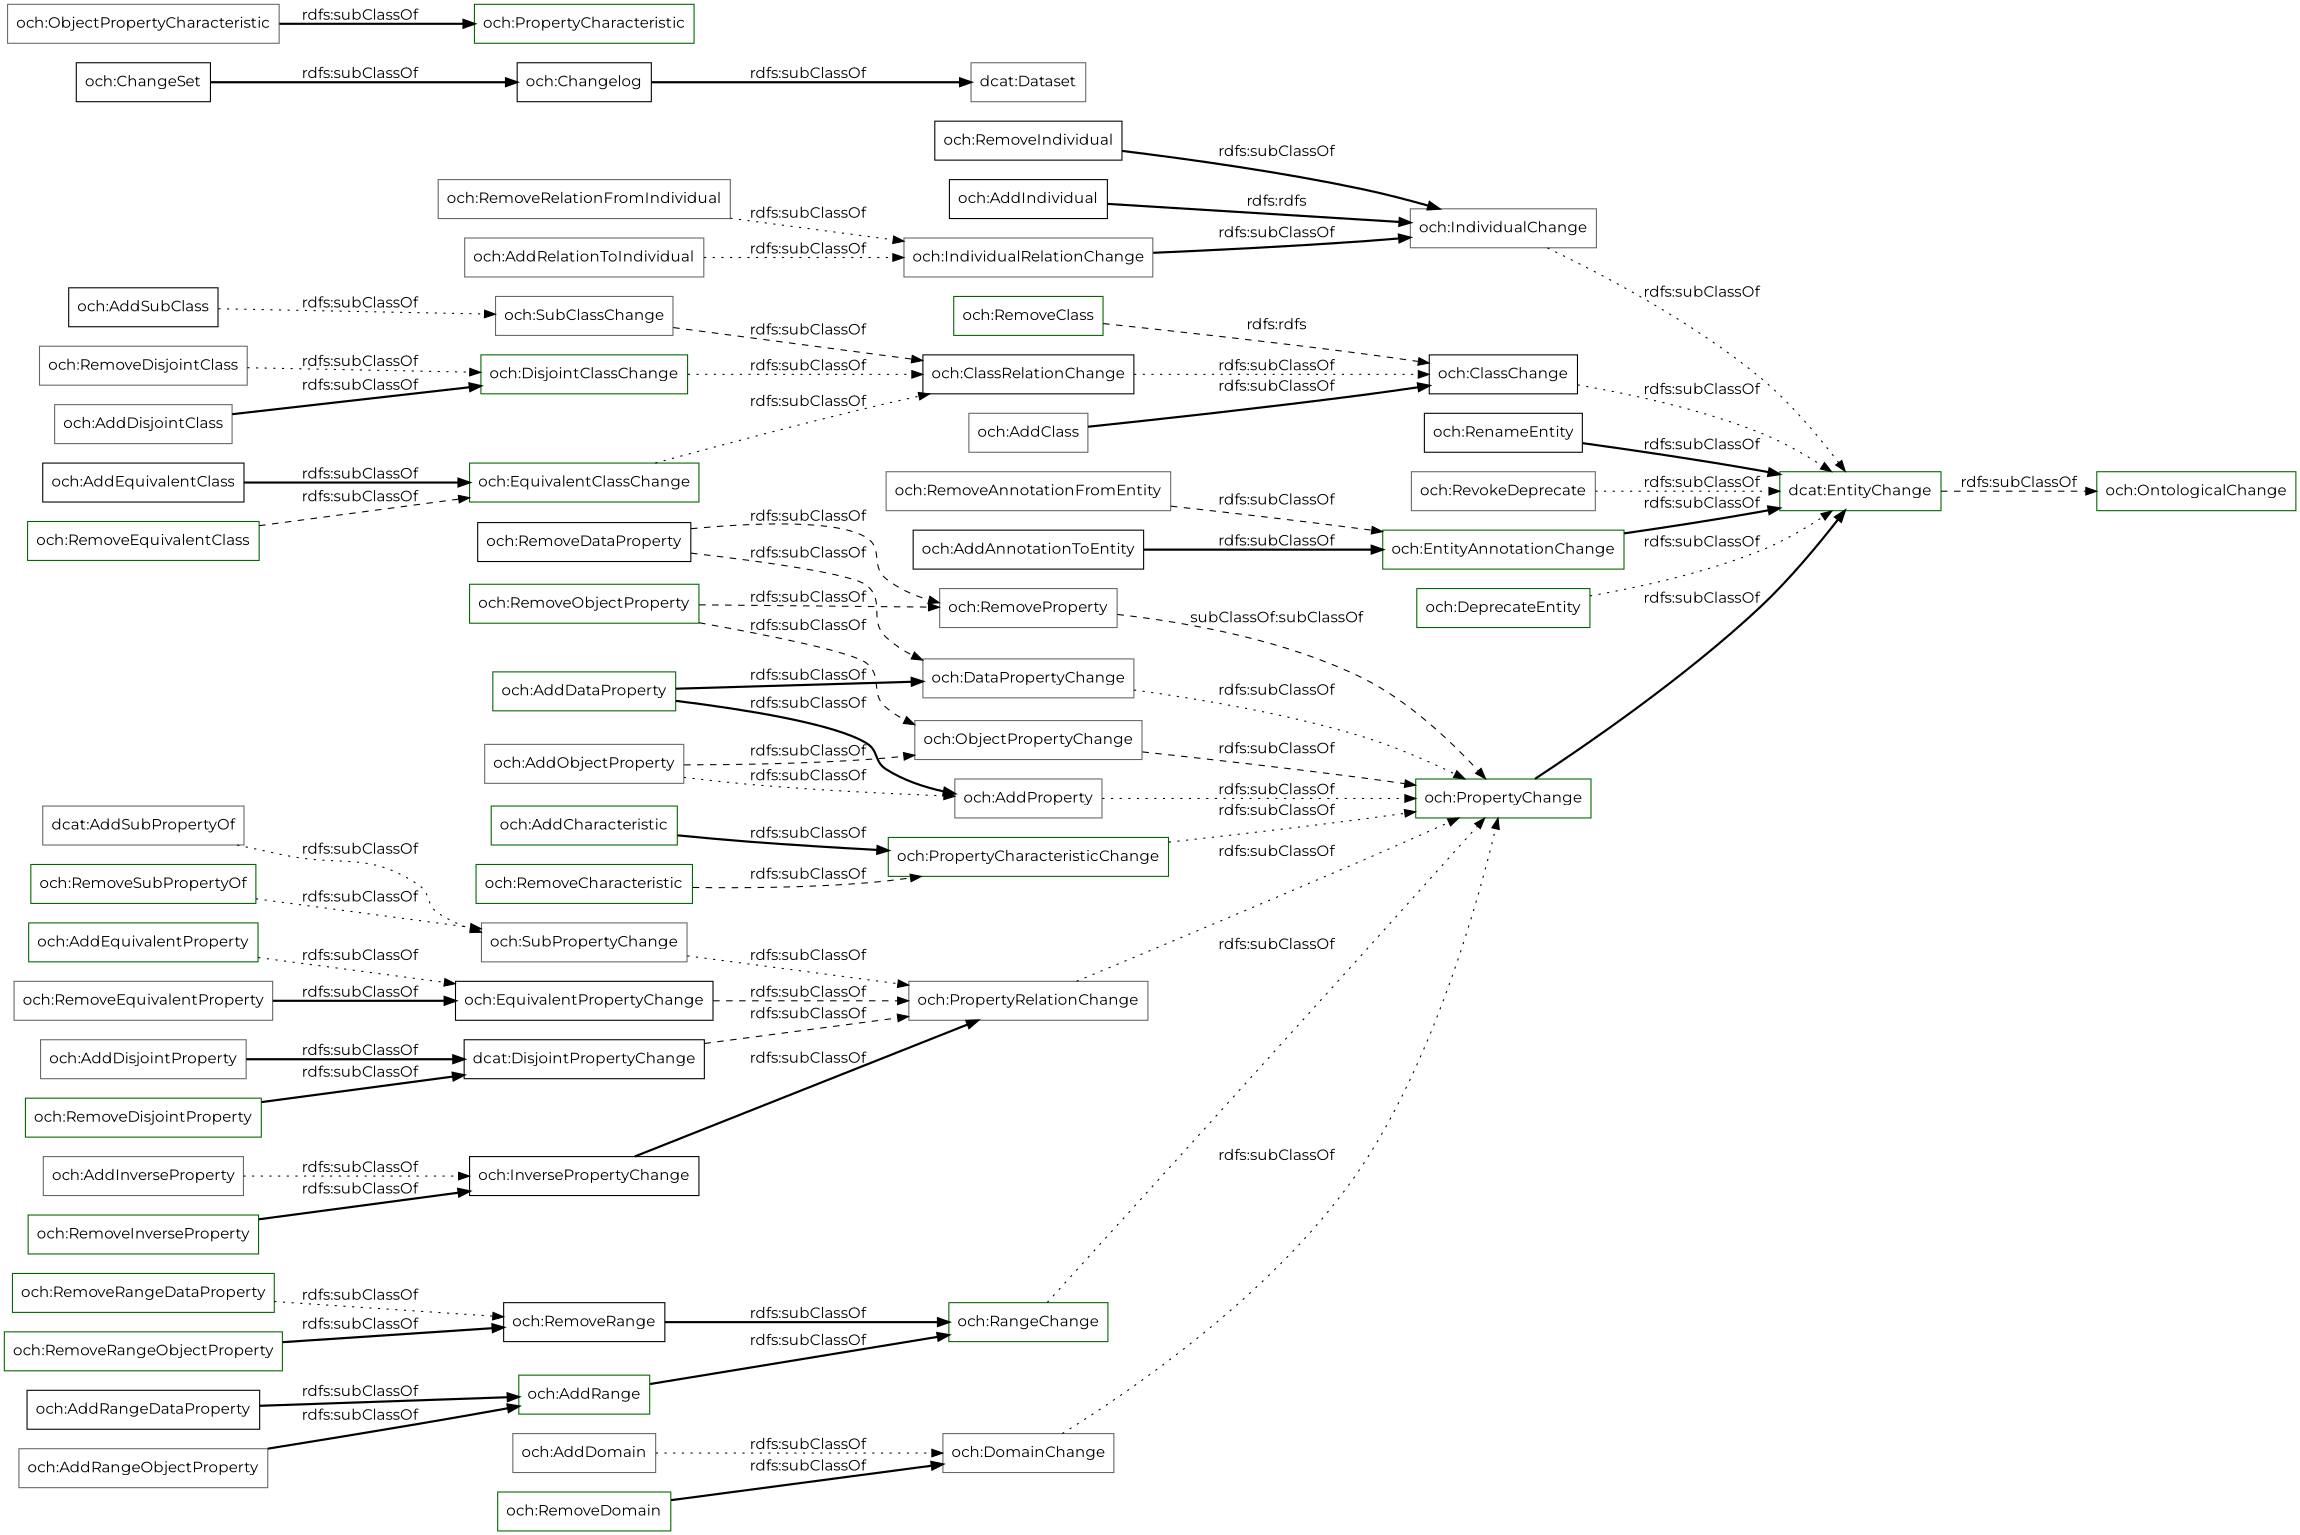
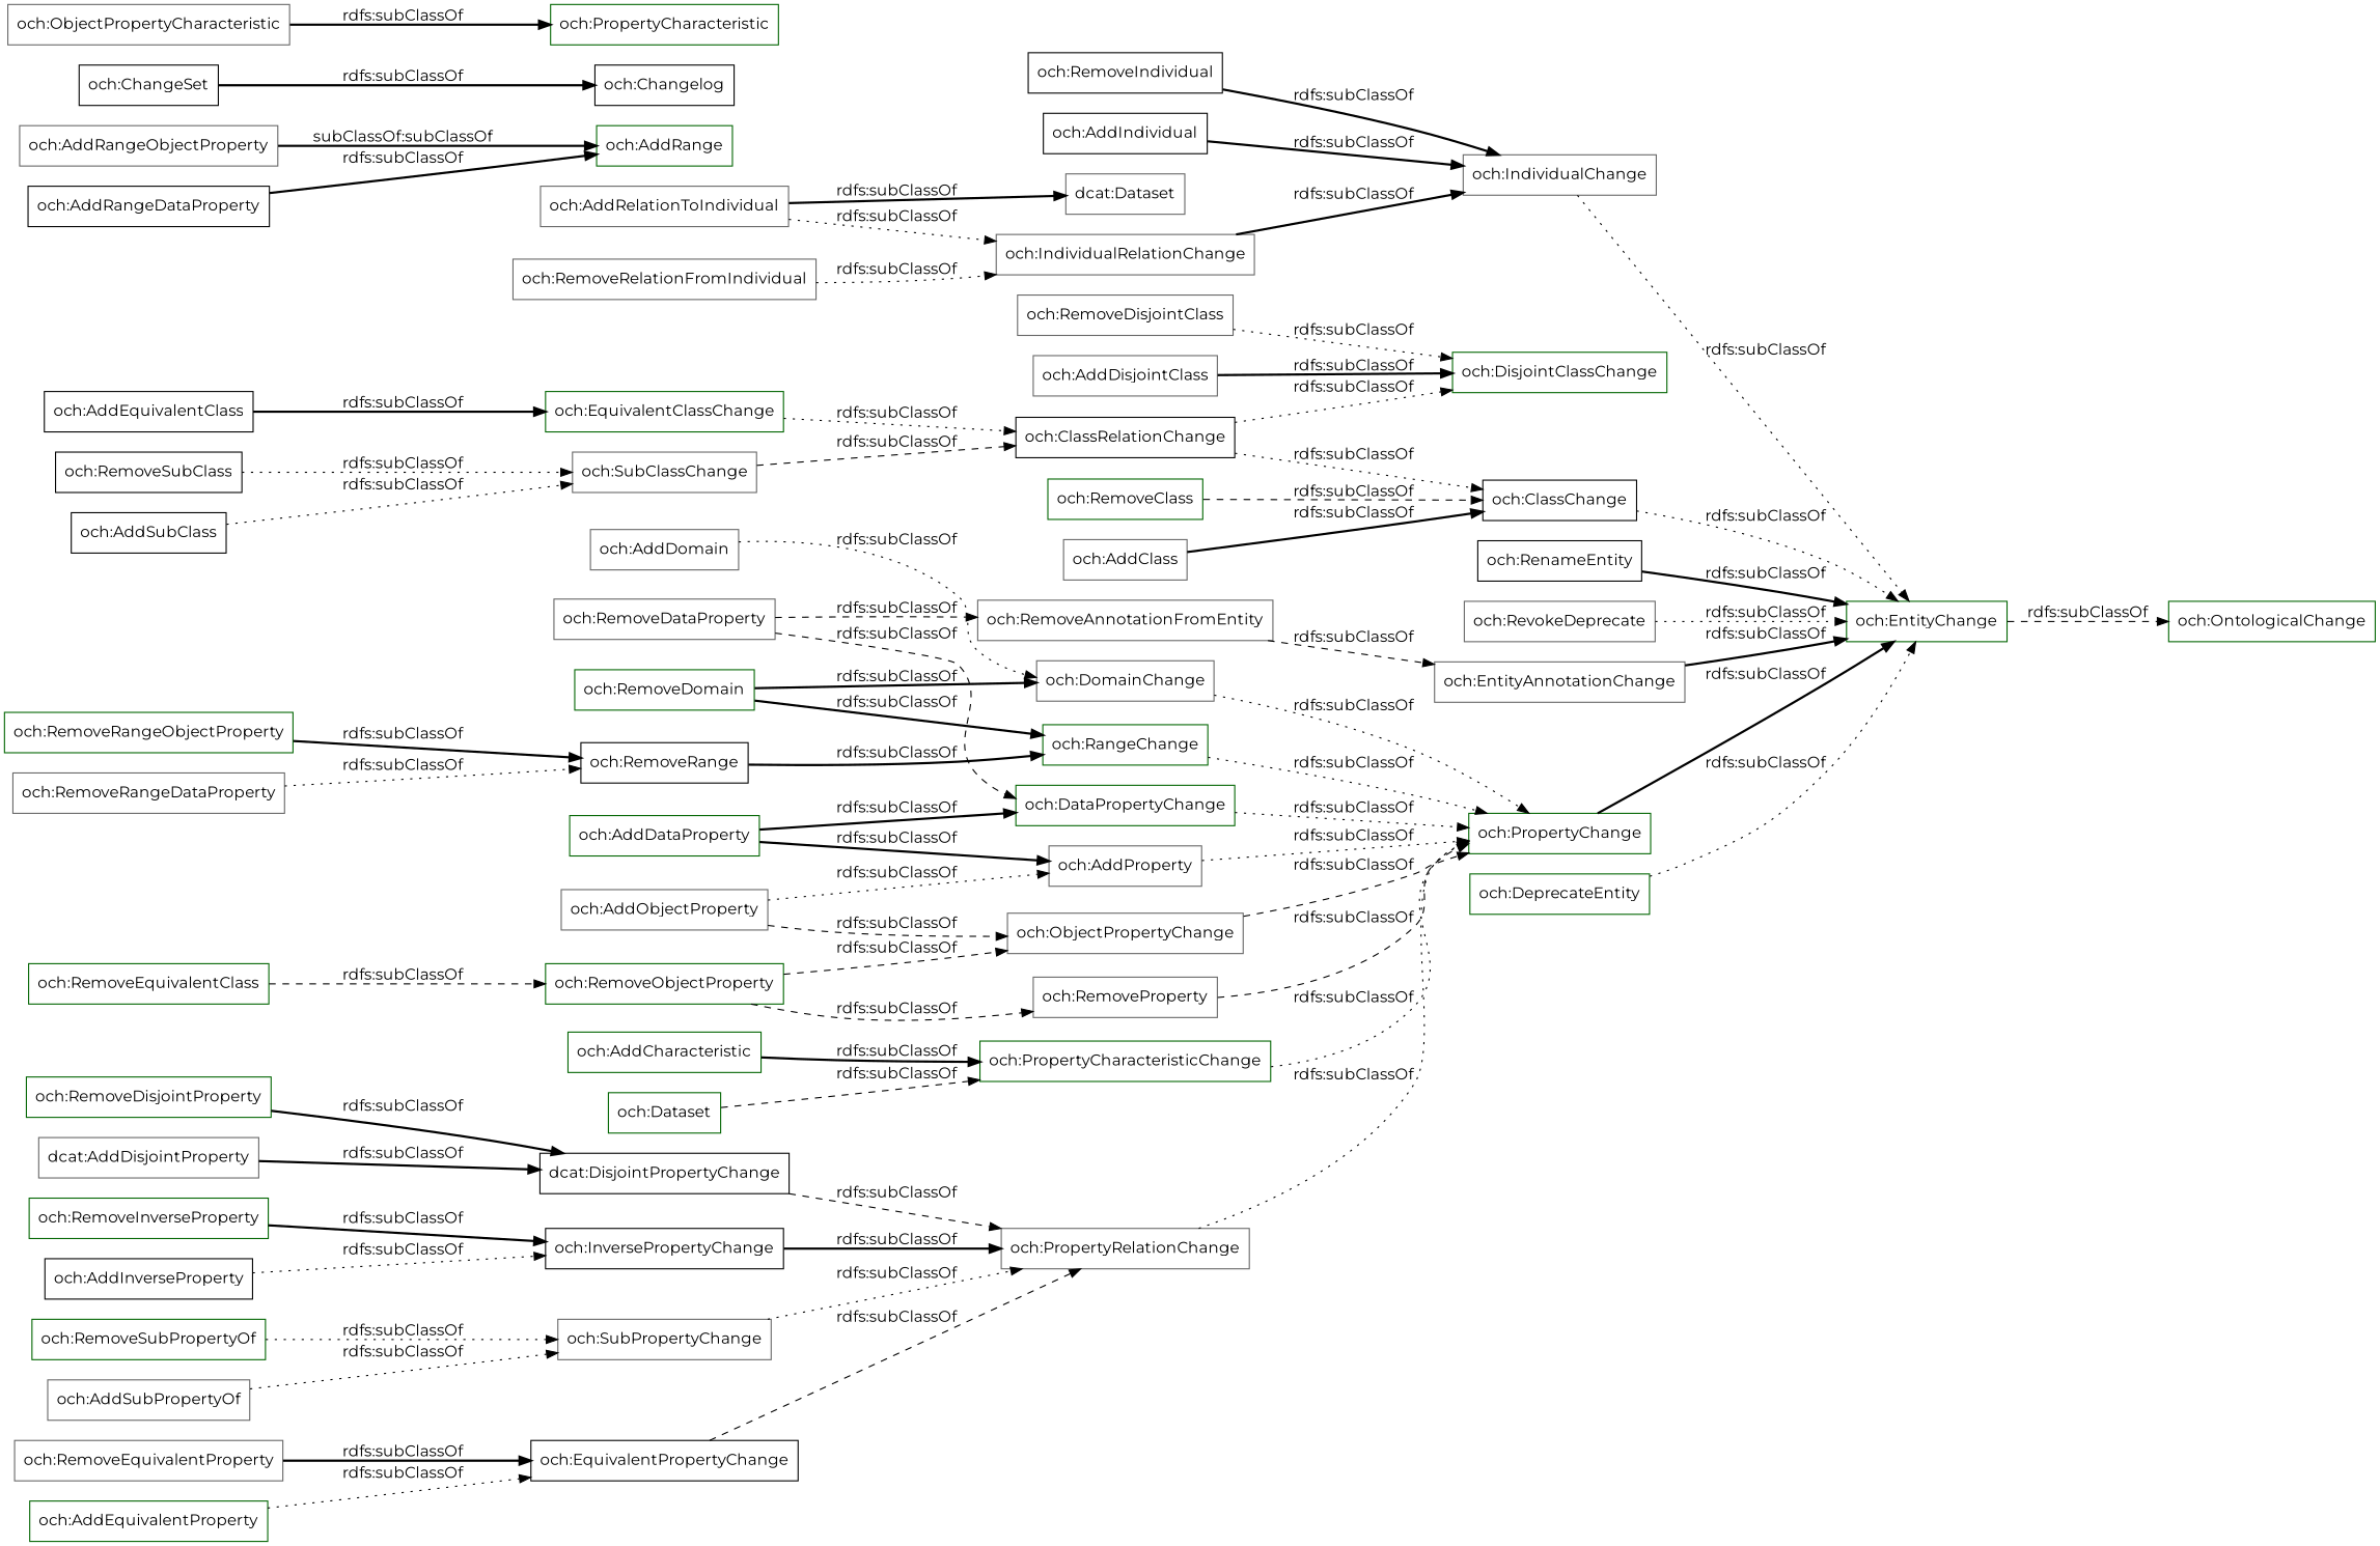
  digraph {
    fontname=Montserrat
    rankdir=LR
    node [color=gray40 fontname=Montserrat shape=rectangle]
    edge [fontname=Montserrat style=bold]
    "och:ObjectPropertyChange"
    "och:RemoveObjectProperty" [color=darkgreen]
    "och:RemoveProperty"
    "och:PropertyChange" [color=darkgreen]
-   "och:RemoveCharacteristic" [color=darkgreen]
+   "och:RemoveCharacteristic" [color=darkgreen label="och:Dataset"]
    "och:PropertyCharacteristicChange" [color=darkgreen]
    "och:RemoveIndividual" [color=black]
    "och:IndividualChange"
-   "och:EntityChange" [color=darkgreen label="dcat:EntityChange"]
+   "och:EntityChange" [color=darkgreen]
    "och:AddIndividual" [color=black]
    "och:RemoveEquivalentProperty"
    "och:EquivalentPropertyChange" [color=black]
    "och:PropertyRelationChange"
    n14 [color=black label="dcat:DisjointPropertyChange"]
    "och:AddRelationToIndividual"
    "och:IndividualRelationChange"
    "och:OntologicalChange" [color=darkgreen]
-   "och:DataPropertyChange"
+   "och:DataPropertyChange" [color=darkgreen]
    "och:ClassChange" [color=black]
    "och:RangeChange" [color=darkgreen]
    "och:RemoveClass" [color=darkgreen]
    "och:AddSubClass" [color=black]
    "och:SubClassChange"
    "och:ClassRelationChange" [color=black]
    "och:AddClass"
-   "och:RemoveDataProperty" [color=black]
+   "och:RemoveDataProperty"
    "och:RenameEntity" [color=black]
    "och:RemoveDisjointClass"
    "och:DisjointClassChange" [color=darkgreen]
    "och:RevokeDeprecate"
    "och:RemoveDisjointProperty" [color=darkgreen]
    "och:AddRangeObjectProperty"
    "och:AddRange" [color=darkgreen]
    "och:AddProperty"
    "och:ChangeSet" [color=black]
    "och:Changelog" [color=black]
    "dcat:Dataset"
    "och:AddEquivalentClass" [color=black]
    "och:EquivalentClassChange" [color=darkgreen]
    "och:AddCharacteristic" [color=darkgreen]
    "och:InversePropertyChange" [color=black]
    "och:RemoveInverseProperty" [color=darkgreen]
-   "och:EntityAnnotationChange" [color=darkgreen]
+   "och:EntityAnnotationChange"
    "och:RemoveEquivalentClass" [color=darkgreen]
    "och:DomainChange"
    "och:RemoveDomain" [color=darkgreen]
-   "och:AddDisjointProperty"
-   "och:AddInverseProperty"
+   "och:AddDisjointProperty" [label="dcat:AddDisjointProperty"]
+   "och:RemoveSubClass" [color=black]
+   "och:AddInverseProperty" [color=black]
    "och:DeprecateEntity" [color=darkgreen]
    "och:RemoveRelationFromIndividual"
    "och:AddEquivalentProperty" [color=darkgreen]
    "och:RemoveAnnotationFromEntity"
    "och:SubPropertyChange"
    "och:AddDisjointClass"
    "och:AddDataProperty" [color=darkgreen]
-   "och:AddAnnotationToEntity" [color=black]
    "och:AddObjectProperty"
    "och:RemoveRange" [color=black]
    "och:RemoveSubPropertyOf" [color=darkgreen]
    "och:AddDomain"
-   "och:AddSubPropertyOf" [label="dcat:AddSubPropertyOf"]
+   "och:AddSubPropertyOf"
    "och:AddRangeDataProperty" [color=black]
    "och:ObjectPropertyCharacteristic"
    "och:PropertyCharacteristic" [color=darkgreen]
    "och:RemoveRangeObjectProperty" [color=darkgreen]
-   "och:RemoveRangeDataProperty" [color=darkgreen]
+   "och:RemoveRangeDataProperty"
    "och:ObjectPropertyChange" -> "och:PropertyChange" [label="rdfs:subClassOf" style=dashed]
    "och:RemoveObjectProperty" -> "och:ObjectPropertyChange" [label="rdfs:subClassOf" style=dashed]
    "och:RemoveObjectProperty" -> "och:RemoveProperty" [label="rdfs:subClassOf" style=dashed]
-   "och:RemoveProperty" -> "och:PropertyChange" [label="subClassOf:subClassOf" style=dashed]
+   "och:RemoveProperty" -> "och:PropertyChange" [label="rdfs:subClassOf" style=dashed]
    "och:PropertyChange" -> "och:EntityChange" [label="rdfs:subClassOf"]
    "och:RemoveCharacteristic" -> "och:PropertyCharacteristicChange" [label="rdfs:subClassOf" style=dashed]
    "och:PropertyCharacteristicChange" -> "och:PropertyChange" [label="rdfs:subClassOf" style=dotted]
    "och:RemoveIndividual" -> "och:IndividualChange" [label="rdfs:subClassOf"]
    "och:IndividualChange" -> "och:EntityChange" [label="rdfs:subClassOf" style=dotted]
    "och:EntityChange" -> "och:OntologicalChange" [label="rdfs:subClassOf" style=dashed]
-   "och:AddIndividual" -> "och:IndividualChange" [label="rdfs:rdfs"]
+   "och:AddIndividual" -> "och:IndividualChange" [label="rdfs:subClassOf"]
    "och:RemoveEquivalentProperty" -> "och:EquivalentPropertyChange" [label="rdfs:subClassOf"]
    "och:EquivalentPropertyChange" -> "och:PropertyRelationChange" [label="rdfs:subClassOf" style=dashed]
    "och:PropertyRelationChange" -> "och:PropertyChange" [label="rdfs:subClassOf" style=dotted]
    n14 -> "och:PropertyRelationChange" [label="rdfs:subClassOf" style=dashed]
    "och:AddRelationToIndividual" -> "och:IndividualRelationChange" [label="rdfs:subClassOf" style=dotted]
    "och:IndividualRelationChange" -> "och:IndividualChange" [label="rdfs:subClassOf"]
    "och:DataPropertyChange" -> "och:PropertyChange" [label="rdfs:subClassOf" style=dotted]
    "och:ClassChange" -> "och:EntityChange" [label="rdfs:subClassOf" style=dotted]
    "och:RangeChange" -> "och:PropertyChange" [label="rdfs:subClassOf" style=dotted]
-   "och:RemoveClass" -> "och:ClassChange" [label="rdfs:rdfs" style=dashed]
+   "och:RemoveClass" -> "och:ClassChange" [label="rdfs:subClassOf" style=dashed]
    "och:AddSubClass" -> "och:SubClassChange" [label="rdfs:subClassOf" style=dotted]
    "och:SubClassChange" -> "och:ClassRelationChange" [label="rdfs:subClassOf" style=dashed]
    "och:ClassRelationChange" -> "och:ClassChange" [label="rdfs:subClassOf" style=dotted]
    "och:AddClass" -> "och:ClassChange" [label="rdfs:subClassOf"]
-   "och:RemoveDataProperty" -> "och:RemoveProperty" [label="rdfs:subClassOf" style=dashed]
+   "och:RemoveDataProperty" -> "och:RemoveAnnotationFromEntity" [label="rdfs:subClassOf" style=dashed]
    "och:RemoveDataProperty" -> "och:DataPropertyChange" [label="rdfs:subClassOf" style=dashed]
    "och:RenameEntity" -> "och:EntityChange" [label="rdfs:subClassOf"]
    "och:RemoveDisjointClass" -> "och:DisjointClassChange" [label="rdfs:subClassOf" style=dotted]
-   "och:DisjointClassChange" -> "och:ClassRelationChange" [label="rdfs:subClassOf" style=dotted]
+   "och:ClassRelationChange" -> "och:DisjointClassChange" [label="rdfs:subClassOf" style=dotted]
    "och:RevokeDeprecate" -> "och:EntityChange" [label="rdfs:subClassOf" style=dotted]
    "och:RemoveDisjointProperty" -> n14 [label="rdfs:subClassOf"]
-   "och:AddRangeObjectProperty" -> "och:AddRange" [label="rdfs:subClassOf"]
-   "och:AddRange" -> "och:RangeChange" [label="rdfs:subClassOf"]
+   "och:AddRangeObjectProperty" -> "och:AddRange" [label="subClassOf:subClassOf"]
+   "och:RemoveDomain" -> "och:RangeChange" [label="rdfs:subClassOf"]
    "och:AddProperty" -> "och:PropertyChange" [label="rdfs:subClassOf" style=dotted]
    "och:ChangeSet" -> "och:Changelog" [label="rdfs:subClassOf"]
-   "och:Changelog" -> "dcat:Dataset" [label="rdfs:subClassOf"]
+   "och:AddRelationToIndividual" -> "dcat:Dataset" [label="rdfs:subClassOf"]
    "och:AddEquivalentClass" -> "och:EquivalentClassChange" [label="rdfs:subClassOf"]
    "och:EquivalentClassChange" -> "och:ClassRelationChange" [label="rdfs:subClassOf" style=dotted]
    "och:AddCharacteristic" -> "och:PropertyCharacteristicChange" [label="rdfs:subClassOf"]
    "och:InversePropertyChange" -> "och:PropertyRelationChange" [label="rdfs:subClassOf"]
    "och:RemoveInverseProperty" -> "och:InversePropertyChange" [label="rdfs:subClassOf"]
    "och:EntityAnnotationChange" -> "och:EntityChange" [label="rdfs:subClassOf"]
-   "och:RemoveEquivalentClass" -> "och:EquivalentClassChange" [label="rdfs:subClassOf" style=dashed]
+   "och:RemoveEquivalentClass" -> "och:RemoveObjectProperty" [label="rdfs:subClassOf" style=dashed]
    "och:DomainChange" -> "och:PropertyChange" [label="rdfs:subClassOf" style=dotted]
    "och:RemoveDomain" -> "och:DomainChange" [label="rdfs:subClassOf"]
    "och:AddDisjointProperty" -> n14 [label="rdfs:subClassOf"]
+   "och:RemoveSubClass" -> "och:SubClassChange" [label="rdfs:subClassOf" style=dotted]
    "och:AddInverseProperty" -> "och:InversePropertyChange" [label="rdfs:subClassOf" style=dotted]
    "och:DeprecateEntity" -> "och:EntityChange" [label="rdfs:subClassOf" style=dotted]
    "och:RemoveRelationFromIndividual" -> "och:IndividualRelationChange" [label="rdfs:subClassOf" style=dotted]
    "och:AddEquivalentProperty" -> "och:EquivalentPropertyChange" [label="rdfs:subClassOf" style=dotted]
    "och:RemoveAnnotationFromEntity" -> "och:EntityAnnotationChange" [label="rdfs:subClassOf" style=dashed]
    "och:SubPropertyChange" -> "och:PropertyRelationChange" [label="rdfs:subClassOf" style=dotted]
    "och:AddDisjointClass" -> "och:DisjointClassChange" [label="rdfs:subClassOf"]
    "och:AddDataProperty" -> "och:DataPropertyChange" [label="rdfs:subClassOf"]
    "och:AddDataProperty" -> "och:AddProperty" [label="rdfs:subClassOf"]
-   "och:AddAnnotationToEntity" -> "och:EntityAnnotationChange" [label="rdfs:subClassOf"]
    "och:AddObjectProperty" -> "och:ObjectPropertyChange" [label="rdfs:subClassOf" style=dashed]
    "och:AddObjectProperty" -> "och:AddProperty" [label="rdfs:subClassOf" style=dotted]
    "och:RemoveRange" -> "och:RangeChange" [label="rdfs:subClassOf"]
    "och:RemoveSubPropertyOf" -> "och:SubPropertyChange" [label="rdfs:subClassOf" style=dotted]
    "och:AddDomain" -> "och:DomainChange" [label="rdfs:subClassOf" style=dotted]
    "och:AddSubPropertyOf" -> "och:SubPropertyChange" [label="rdfs:subClassOf" style=dotted]
    "och:AddRangeDataProperty" -> "och:AddRange" [label="rdfs:subClassOf"]
    "och:ObjectPropertyCharacteristic" -> "och:PropertyCharacteristic" [label="rdfs:subClassOf"]
    "och:RemoveRangeObjectProperty" -> "och:RemoveRange" [label="rdfs:subClassOf"]
    "och:RemoveRangeDataProperty" -> "och:RemoveRange" [label="rdfs:subClassOf" style=dotted]
  }
